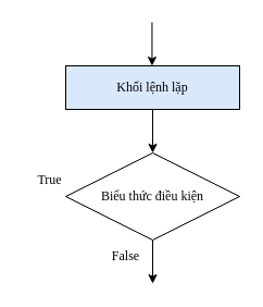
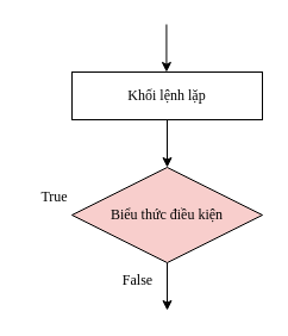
  <mxCell id="0" />
  <mxCell id="1" parent="0" />
  <mxCell id="2" style="edgeStyle=none;html=1;entryX=0.5;entryY=0;entryDx=0;entryDy=0;" parent="1" target="4" edge="1"><mxGeometry relative="1" as="geometry"><mxPoint x="140" y="100" as="sourcePoint" /></mxGeometry></mxCell>
  <mxCell id="3" style="edgeStyle=none;html=1;entryX=0.5;entryY=0;entryDx=0;entryDy=0;" parent="1" source="4" edge="1"><mxGeometry relative="1" as="geometry"><mxPoint x="140" y="260" as="targetPoint" /></mxGeometry></mxCell>
- <mxCell id="4" value="&lt;font face=&quot;Times New Roman&quot;&gt;Biểu thức điều kiện&lt;/font&gt;" style="rhombus;whiteSpace=wrap;html=1;" parent="1" vertex="1"><mxGeometry x="60" y="140" width="160" height="80" as="geometry" /></mxCell>
+ <mxCell id="4" value="&lt;font face=&quot;Times New Roman&quot;&gt;Biểu thức điều kiện&lt;/font&gt;" style="rhombus;whiteSpace=wrap;html=1;fillColor=#f8cecc;" parent="1" vertex="1"><mxGeometry x="60" y="140" width="160" height="80" as="geometry" /></mxCell>
  <mxCell id="5" value="&lt;font face=&quot;Times New Roman&quot;&gt;True&lt;/font&gt;" style="text;html=1;align=center;verticalAlign=middle;resizable=0;points=[];autosize=1;strokeColor=none;fillColor=none;" parent="1" vertex="1"><mxGeometry x="20" y="150" width="50" height="30" as="geometry" /></mxCell>
  <mxCell id="6" value="&lt;font face=&quot;Times New Roman&quot;&gt;False&lt;/font&gt;" style="text;html=1;align=center;verticalAlign=middle;resizable=0;points=[];autosize=1;strokeColor=none;fillColor=none;" parent="1" vertex="1"><mxGeometry x="90" y="220" width="50" height="30" as="geometry" /></mxCell>
- <mxCell id="7" value="&lt;font face=&quot;Times New Roman&quot;&gt;Khối lệnh lặp&lt;/font&gt;" style="rounded=0;whiteSpace=wrap;html=1;fillColor=#dae8fc;" vertex="1" parent="1"><mxGeometry x="60" y="60" width="160" height="40" as="geometry" /></mxCell>
+ <mxCell id="7" value="&lt;font face=&quot;Times New Roman&quot;&gt;Khối lệnh lặp&lt;/font&gt;" style="rounded=0;whiteSpace=wrap;html=1;" vertex="1" parent="1"><mxGeometry x="60" y="60" width="160" height="40" as="geometry" /></mxCell>
  <mxCell id="8" style="edgeStyle=none;html=1;entryX=0.5;entryY=0;entryDx=0;entryDy=0;" edge="1" parent="1"><mxGeometry relative="1" as="geometry"><mxPoint x="139.43" y="20" as="sourcePoint" /><mxPoint x="139.43" y="60" as="targetPoint" /></mxGeometry></mxCell>
